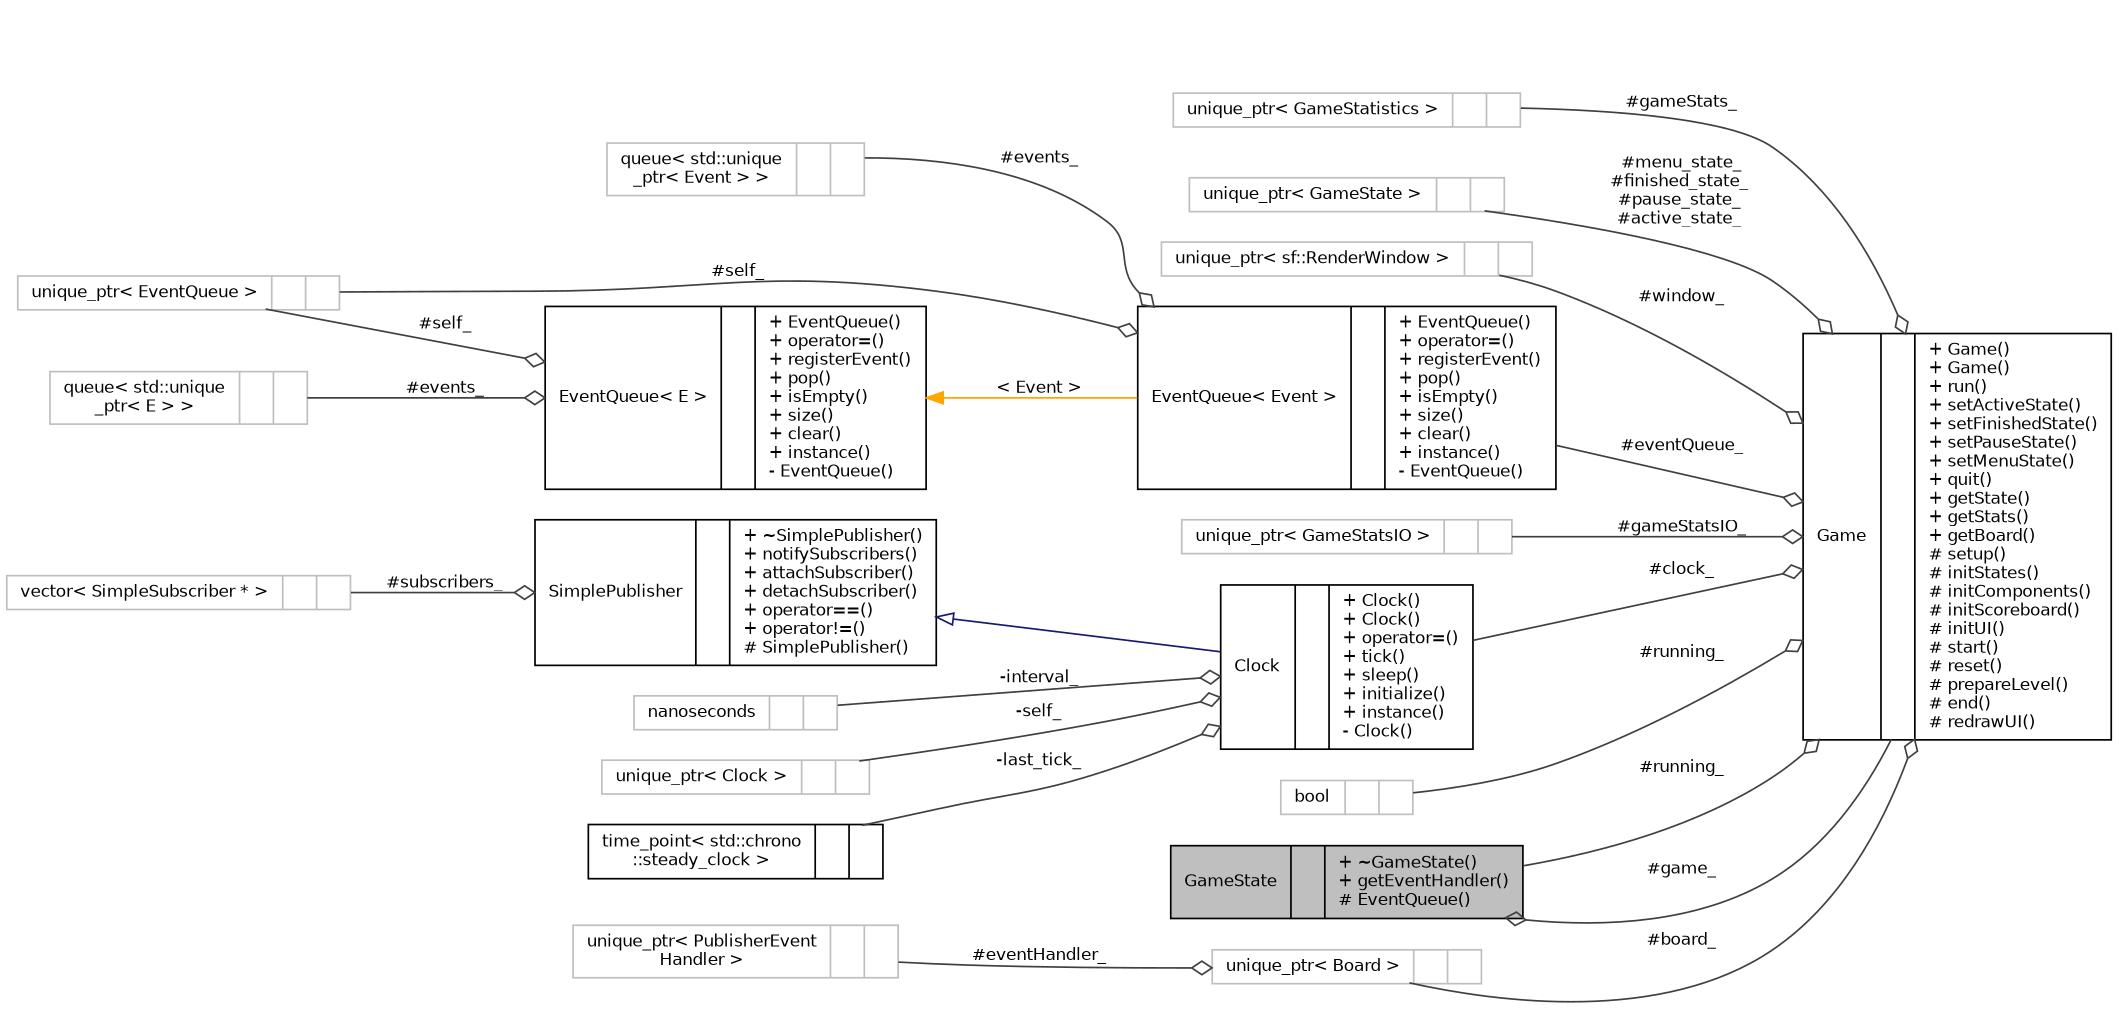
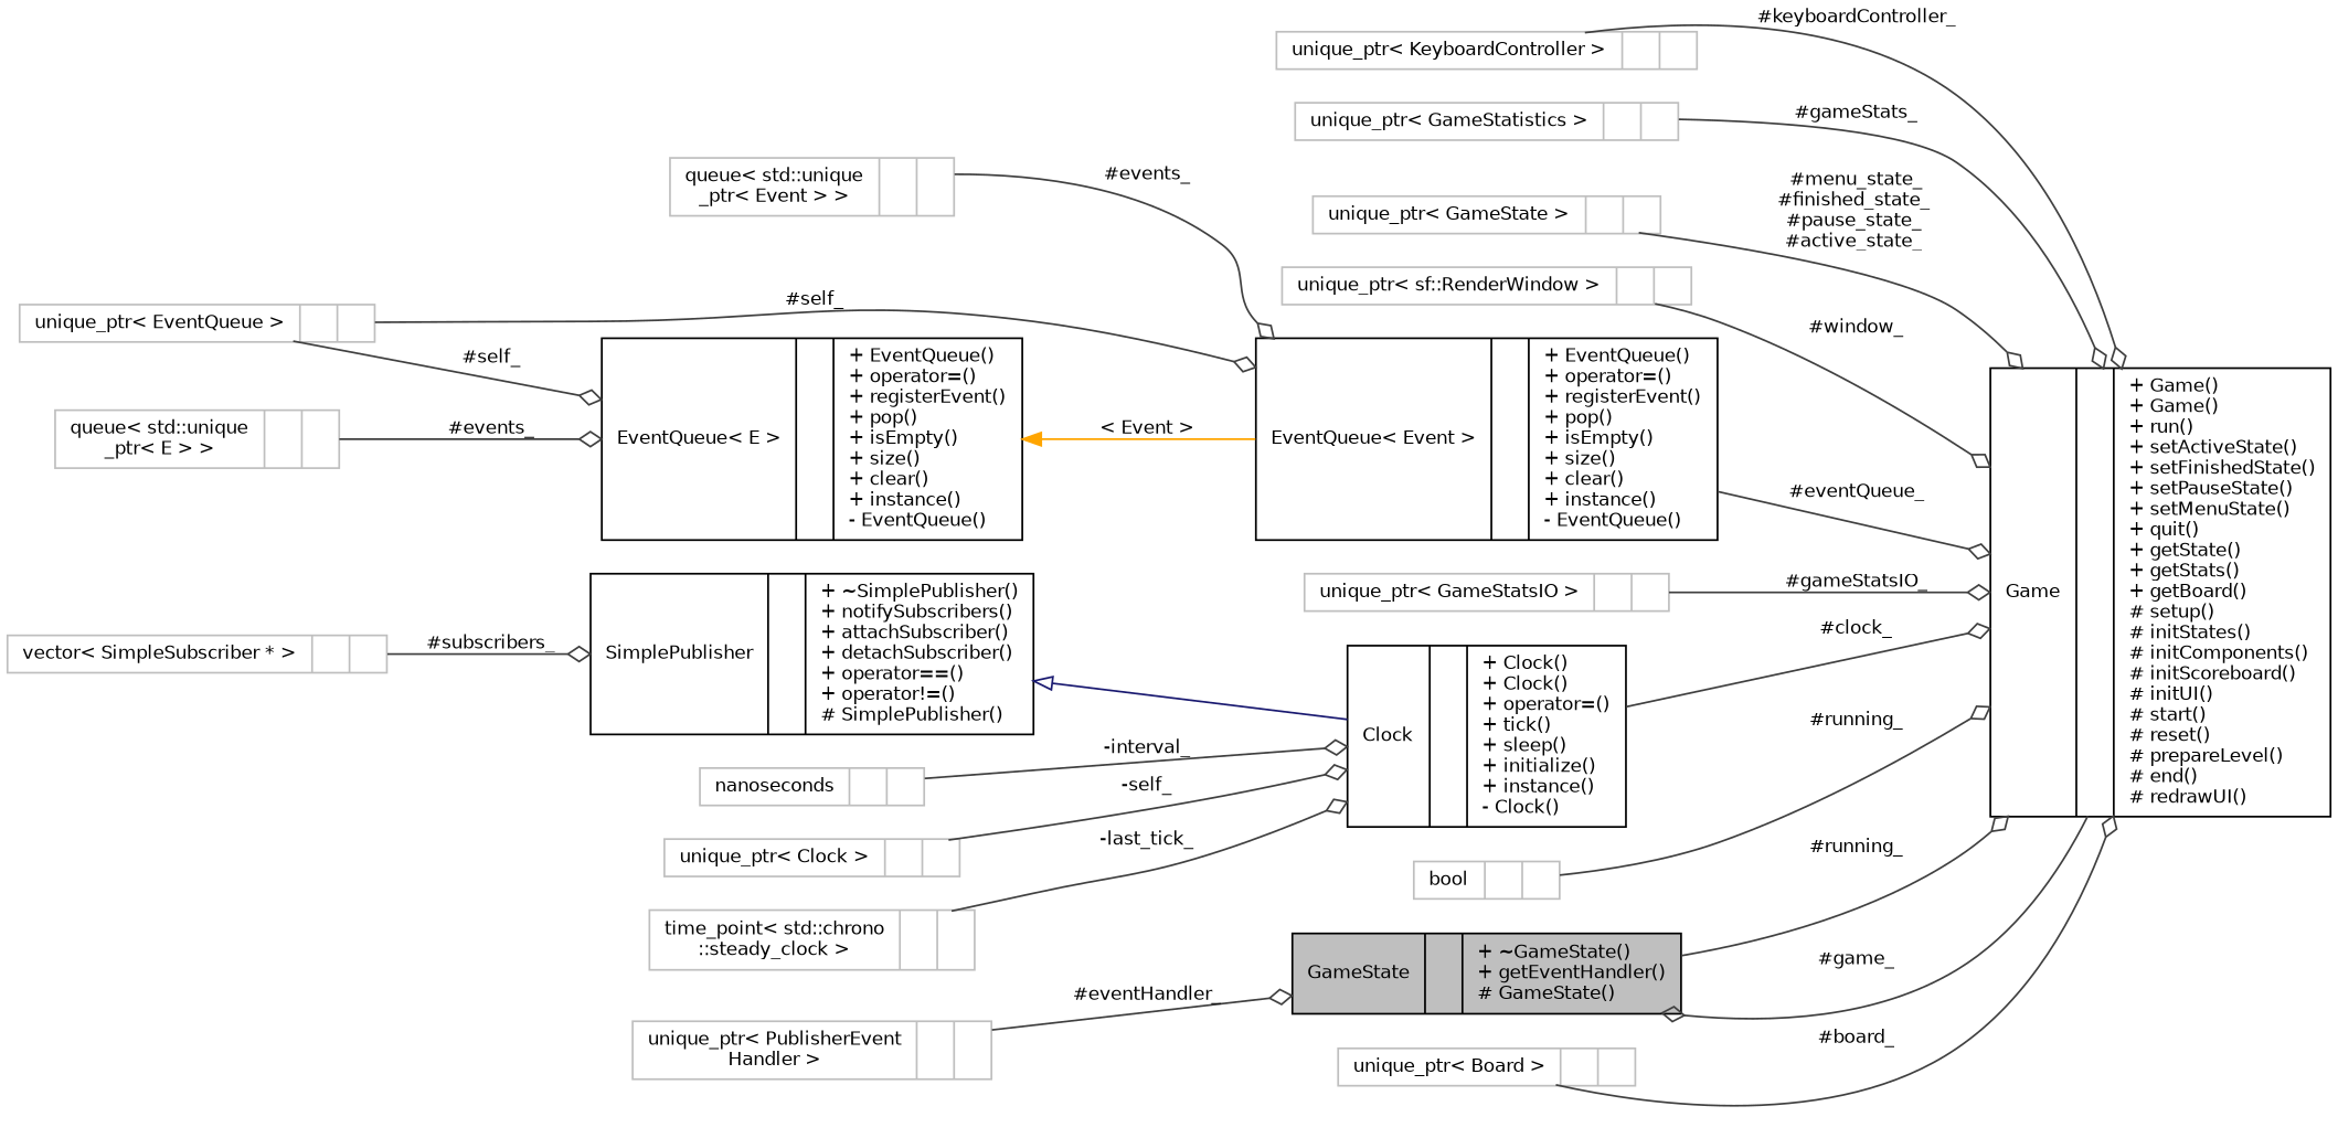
  digraph {
    rankdir=LR
    node [color=grey75 fontname=Helvetica fontsize=10 shape=record]
    edge [arrowhead=odiamond color=grey25 fontname=Helvetica fontsize=10 labelfontname=Helvetica labelfontsize=10 style=solid]
-   n1 [color=black fillcolor=grey75 fontcolor=black height=0.2 label="{GameState\n||+ ~GameState()\l+ getEventHandler()\l# EventQueue()\l}" style=filled width=0.4]
+   n1 [color=black fillcolor=grey75 fontcolor=black height=0.2 label="{GameState\n||+ ~GameState()\l+ getEventHandler()\l# GameState()\l}" style=filled width=0.4]
    n2 [color=black height=0.2 label="{Game\n||+ Game()\l+ Game()\l+ run()\l+ setActiveState()\l+ setFinishedState()\l+ setPauseState()\l+ setMenuState()\l+ quit()\l+ getState()\l+ getStats()\l+ getBoard()\l# setup()\l# initStates()\l# initComponents()\l# initScoreboard()\l# initUI()\l# start()\l# reset()\l# prepareLevel()\l# end()\l# redrawUI()\l}" width=0.4]
+   n3 [height=0.2 label="{unique_ptr\< KeyboardController \>\n||}" width=0.4]
    n4 [height=0.2 label="{unique_ptr\< GameStatistics \>\n||}" width=0.4]
    n5 [height=0.2 label="{unique_ptr\< GameState \>\n||}" width=0.4]
    n6 [height=0.2 label="{unique_ptr\< sf::RenderWindow \>\n||}" width=0.4]
    n7 [color=black height=0.2 label="{EventQueue\< Event \>\n||+ EventQueue()\l+ operator=()\l+ registerEvent()\l+ pop()\l+ isEmpty()\l+ size()\l+ clear()\l+ instance()\l- EventQueue()\l}" width=0.4]
    n8 [height=0.2 label="{queue\< std::unique\l_ptr\< Event \> \>\n||}" width=0.4]
    n9 [height=0.2 label="{unique_ptr\< EventQueue \>\n||}" width=0.4]
    n10 [color=black height=0.2 label="{EventQueue\< E \>\n||+ EventQueue()\l+ operator=()\l+ registerEvent()\l+ pop()\l+ isEmpty()\l+ size()\l+ clear()\l+ instance()\l- EventQueue()\l}" width=0.4]
    n11 [height=0.2 label="{queue\< std::unique\l_ptr\< E \> \>\n||}" width=0.4]
    n12 [height=0.2 label="{unique_ptr\< GameStatsIO \>\n||}" width=0.4]
    n13 [color=black height=0.2 label="{Clock\n||+ Clock()\l+ Clock()\l+ operator=()\l+ tick()\l+ sleep()\l+ initialize()\l+ instance()\l- Clock()\l}" width=0.4]
    n14 [color=black height=0.2 label="{SimplePublisher\n||+ ~SimplePublisher()\l+ notifySubscribers()\l+ attachSubscriber()\l+ detachSubscriber()\l+ operator==()\l+ operator!=()\l# SimplePublisher()\l}" width=0.4]
    n15 [height=0.2 label="{vector\< SimpleSubscriber * \>\n||}" width=0.4]
    n16 [height=0.2 label="{nanoseconds\n||}" width=0.4]
    n17 [height=0.2 label="{unique_ptr\< Clock \>\n||}" width=0.4]
-   n18 [color=black height=0.2 label="{time_point\< std::chrono\l::steady_clock \>\n||}" width=0.4]
+   n18 [height=0.2 label="{time_point\< std::chrono\l::steady_clock \>\n||}" width=0.4]
    n19 [height=0.2 label="{bool\n||}" width=0.4]
    n20 [height=0.2 label="{unique_ptr\< Board \>\n||}" width=0.4]
    n21 [height=0.2 label="{unique_ptr\< PublisherEvent\lHandler \>\n||}" width=0.4]
    n1 -> n2 [label=" #running_"]
    n2 -> n1 [label=" #game_"]
+   n3 -> n2 [label=" #keyboardController_"]
    n4 -> n2 [label=" #gameStats_"]
    n5 -> n2 [label=" #menu_state_\n#finished_state_\n#pause_state_\n#active_state_"]
    n6 -> n2 [label=" #window_"]
    n7 -> n2 [label=" #eventQueue_"]
    n8 -> n7 [label=" #events_"]
    n9 -> n7 [label=" #self_"]
    n9 -> n10 [label=" #self_"]
    n10 -> n7 [color=orange dir=back label=" \< Event \>" arrowhead=""]
    n11 -> n10 [label=" #events_"]
    n12 -> n2 [label=" #gameStatsIO_"]
    n13 -> n2 [label=" #clock_"]
    n14 -> n13 [arrowtail=onormal color=midnightblue dir=back arrowhead=""]
    n15 -> n14 [label=" #subscribers_"]
    n16 -> n13 [label=" -interval_"]
    n17 -> n13 [label=" -self_"]
    n18 -> n13 [label=" -last_tick_"]
    n19 -> n2 [label=" #running_"]
    n20 -> n2 [label=" #board_"]
-   n21 -> n20 [label=" #eventHandler_"]
+   n21 -> n1 [label=" #eventHandler_"]
  }
